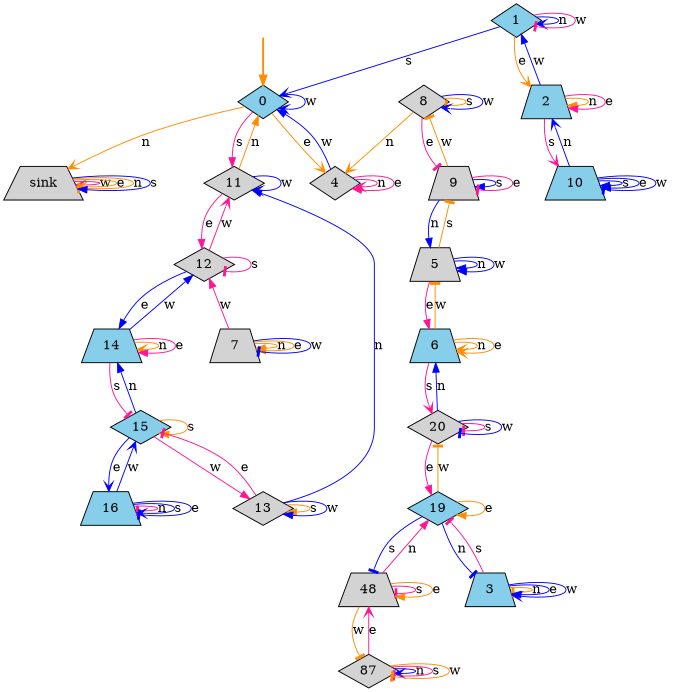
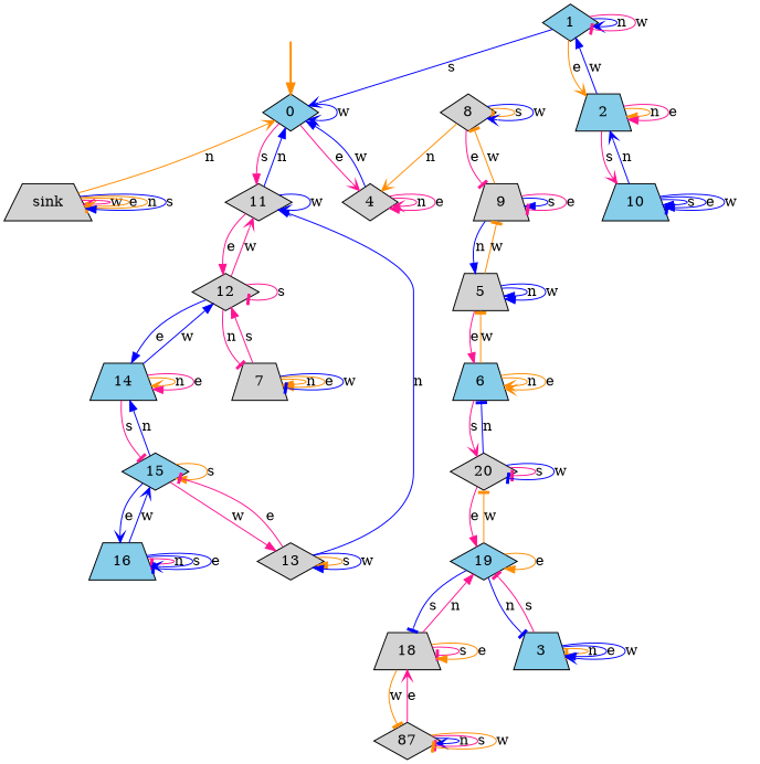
  digraph {
    node [style=filled fillcolor=lightgrey shape=diamond]
    edge [arrowhead=normal color=blue]
    fake [style=invisible fillcolor="" shape=""]
    0 [fillcolor=skyblue root=true]
    sink [shape=trapezium]
    11
    4
-   18 [shape=trapezium label=48]
+   18 [shape=trapezium]
    19 [fillcolor=skyblue]
    n8 [label=87]
    3 [fillcolor=skyblue shape=trapezium]
    20
    16 [fillcolor=skyblue shape=trapezium]
    15 [fillcolor=skyblue]
    13
    14 [fillcolor=skyblue shape=trapezium]
    12
    7 [shape=trapezium]
    6 [fillcolor=skyblue shape=trapezium]
    5 [shape=trapezium]
    9 [shape=trapezium]
    8
    10 [fillcolor=skyblue shape=trapezium]
    2 [fillcolor=skyblue shape=trapezium]
    1 [fillcolor=skyblue]
    fake -> 0 [color=darkorange style=bold]
    0 -> 0 [arrowhead=vee label=w]
-   0 -> sink [arrowhead=vee color=darkorange label=n]
+   sink -> 0 [arrowhead=vee color=darkorange label=n]
    0 -> 11 [color=deeppink label=s]
-   0 -> 4 [arrowhead=vee color=darkorange label=e]
+   0 -> 4 [arrowhead=vee color=deeppink label=e]
    sink -> sink [arrowhead=vee color=deeppink label=w]
    sink -> sink [arrowhead=vee color=darkorange label=e]
    sink -> sink [arrowhead=tee color=darkorange label=n]
    sink -> sink [label=s]
-   11 -> 0 [color=darkorange label=n]
+   11 -> 0 [label=n]
    11 -> 11 [arrowhead=vee label=w]
    11 -> 12 [color=deeppink label=e]
    4 -> 0 [label=w]
    4 -> 4 [arrowhead=vee color=deeppink label=n]
    4 -> 4 [color=deeppink label=e]
    18 -> 18 [arrowhead=tee color=deeppink label=s]
    18 -> 18 [color=darkorange label=e]
    18 -> 19 [color=deeppink label=n]
    18 -> n8 [arrowhead=tee color=darkorange label=w]
    19 -> 18 [arrowhead=tee label=s]
    19 -> 19 [color=darkorange label=e]
    19 -> 3 [arrowhead=tee label=n]
    19 -> 20 [arrowhead=tee color=darkorange label=w]
    n8 -> 18 [arrowhead=vee color=deeppink label=e]
    n8 -> n8 [arrowhead=vee label=n]
    n8 -> n8 [arrowhead=tee color=deeppink label=s]
    n8 -> n8 [arrowhead=tee color=darkorange label=w]
    3 -> 19 [arrowhead=tee color=deeppink label=s]
    3 -> 3 [arrowhead=tee color=darkorange label=n]
    3 -> 3 [label=e]
    3 -> 3 [arrowhead=vee label=w]
    20 -> 19 [color=deeppink label=e]
    20 -> 20 [arrowhead=tee color=deeppink label=s]
    20 -> 20 [arrowhead=tee label=w]
-   20 -> 6 [label=n]
+   20 -> 6 [arrowhead=tee label=n]
    16 -> 16 [arrowhead=tee color=deeppink label=n]
    16 -> 16 [arrowhead=vee label=s]
    16 -> 16 [arrowhead=tee label=e]
    16 -> 15 [arrowhead=vee label=w]
    15 -> 16 [arrowhead=vee label=e]
    15 -> 15 [color=darkorange label=s]
    15 -> 13 [color=deeppink label=w]
    15 -> 14 [label=n]
    13 -> 11 [label=n]
    13 -> 15 [arrowhead=tee color=deeppink label=e]
    13 -> 13 [color=darkorange label=s]
    13 -> 13 [label=w]
    14 -> 15 [arrowhead=tee color=deeppink label=s]
    14 -> 14 [arrowhead=vee color=darkorange label=n]
    14 -> 14 [color=deeppink label=e]
    14 -> 12 [label=w]
    12 -> 11 [arrowhead=vee color=deeppink label=w]
    12 -> 14 [label=e]
    12 -> 12 [arrowhead=tee color=deeppink label=s]
-   7 -> 12 [color=deeppink label=w]
+   12 -> 7 [arrowhead=tee color=deeppink label=n]
+   7 -> 12 [color=deeppink label=s]
    7 -> 7 [color=darkorange label=n]
    7 -> 7 [color=darkorange label=e]
    7 -> 7 [arrowhead=tee label=w]
    6 -> 20 [arrowhead=vee color=deeppink label=s]
    6 -> 6 [arrowhead=vee color=darkorange label=n]
    6 -> 6 [arrowhead=vee color=darkorange label=e]
    6 -> 5 [arrowhead=tee color=darkorange label=w]
    5 -> 6 [color=deeppink label=e]
    5 -> 5 [label=n]
    5 -> 5 [label=w]
-   5 -> 9 [arrowhead=tee color=darkorange label=s]
+   5 -> 9 [arrowhead=tee color=darkorange label=w]
    9 -> 5 [label=n]
    9 -> 9 [label=s]
    9 -> 9 [arrowhead=tee color=deeppink label=e]
    9 -> 8 [arrowhead=tee color=darkorange label=w]
    8 -> 4 [arrowhead=vee color=darkorange label=n]
    8 -> 9 [arrowhead=tee color=deeppink label=e]
    8 -> 8 [arrowhead=tee color=darkorange label=s]
    8 -> 8 [arrowhead=vee label=w]
    10 -> 10 [label=s]
    10 -> 10 [label=e]
    10 -> 10 [arrowhead=tee label=w]
    10 -> 2 [arrowhead=vee label=n]
    2 -> 10 [arrowhead=vee color=deeppink label=s]
    2 -> 2 [color=darkorange label=n]
    2 -> 2 [color=deeppink label=e]
    2 -> 1 [label=w]
    1 -> 0 [arrowhead=vee label=s]
    1 -> 2 [arrowhead=vee color=darkorange label=e]
    1 -> 1 [arrowhead=vee label=n]
    1 -> 1 [arrowhead=tee color=deeppink label=w]
  }
